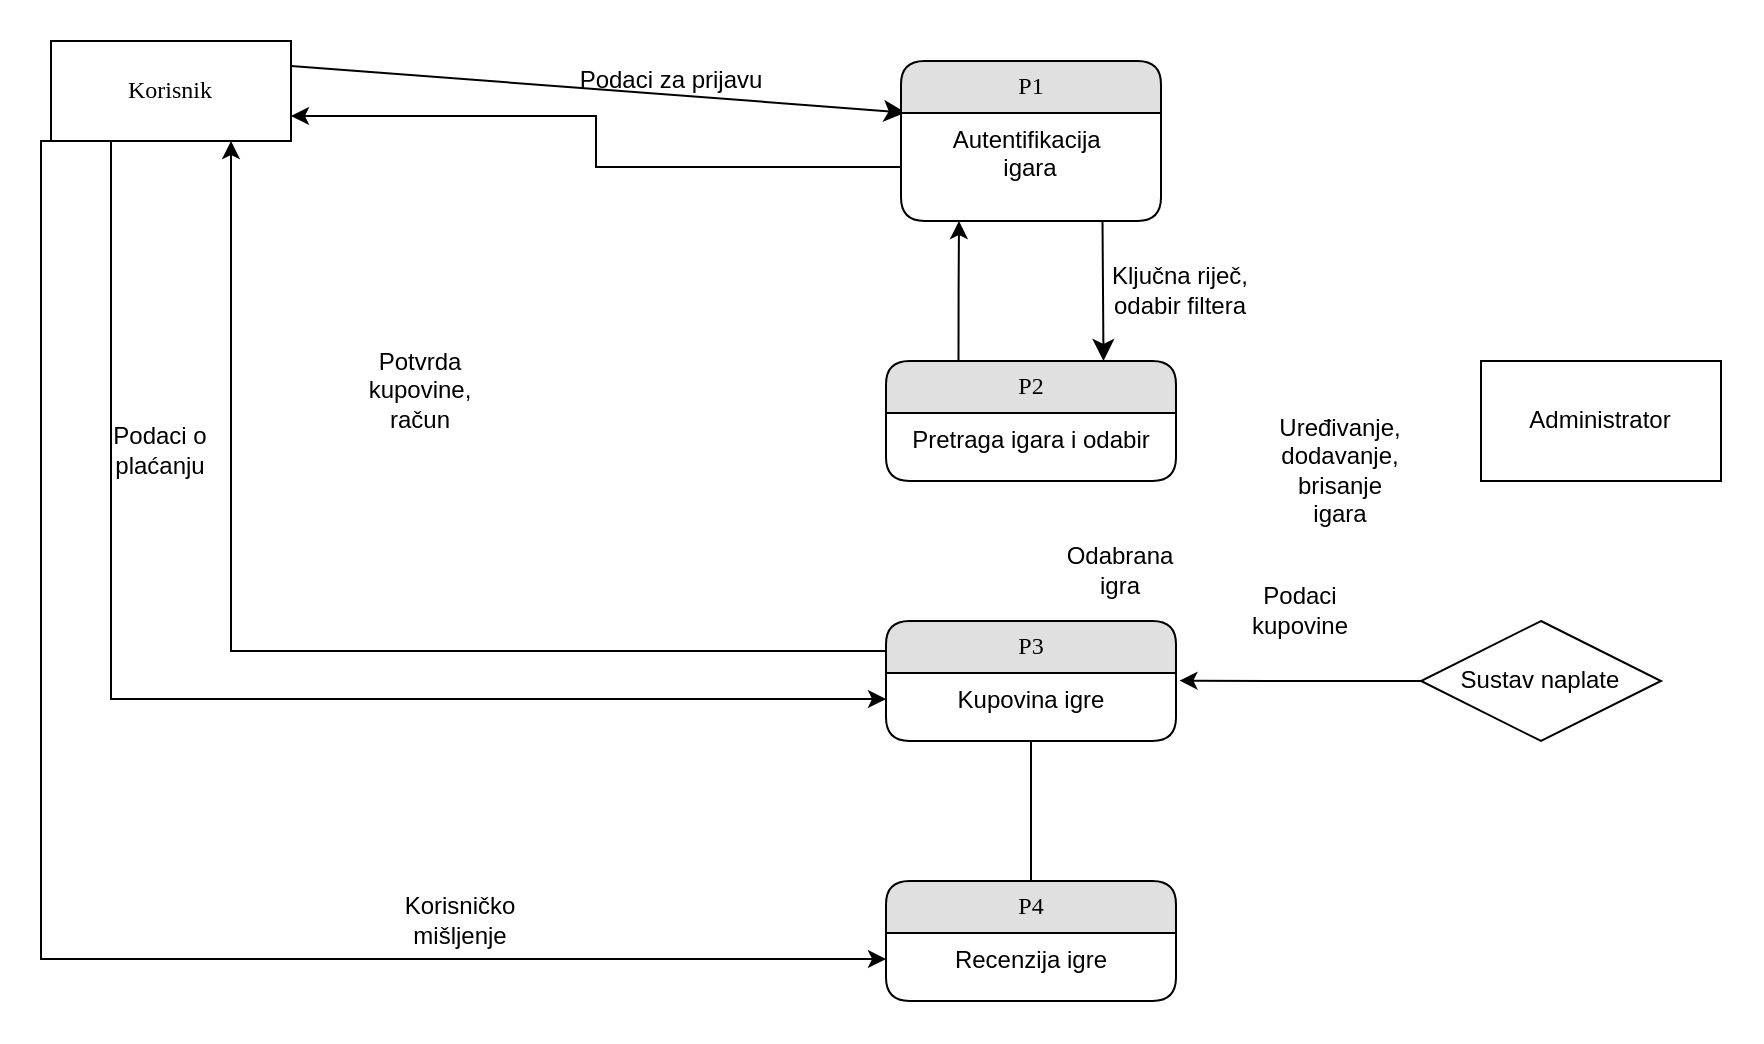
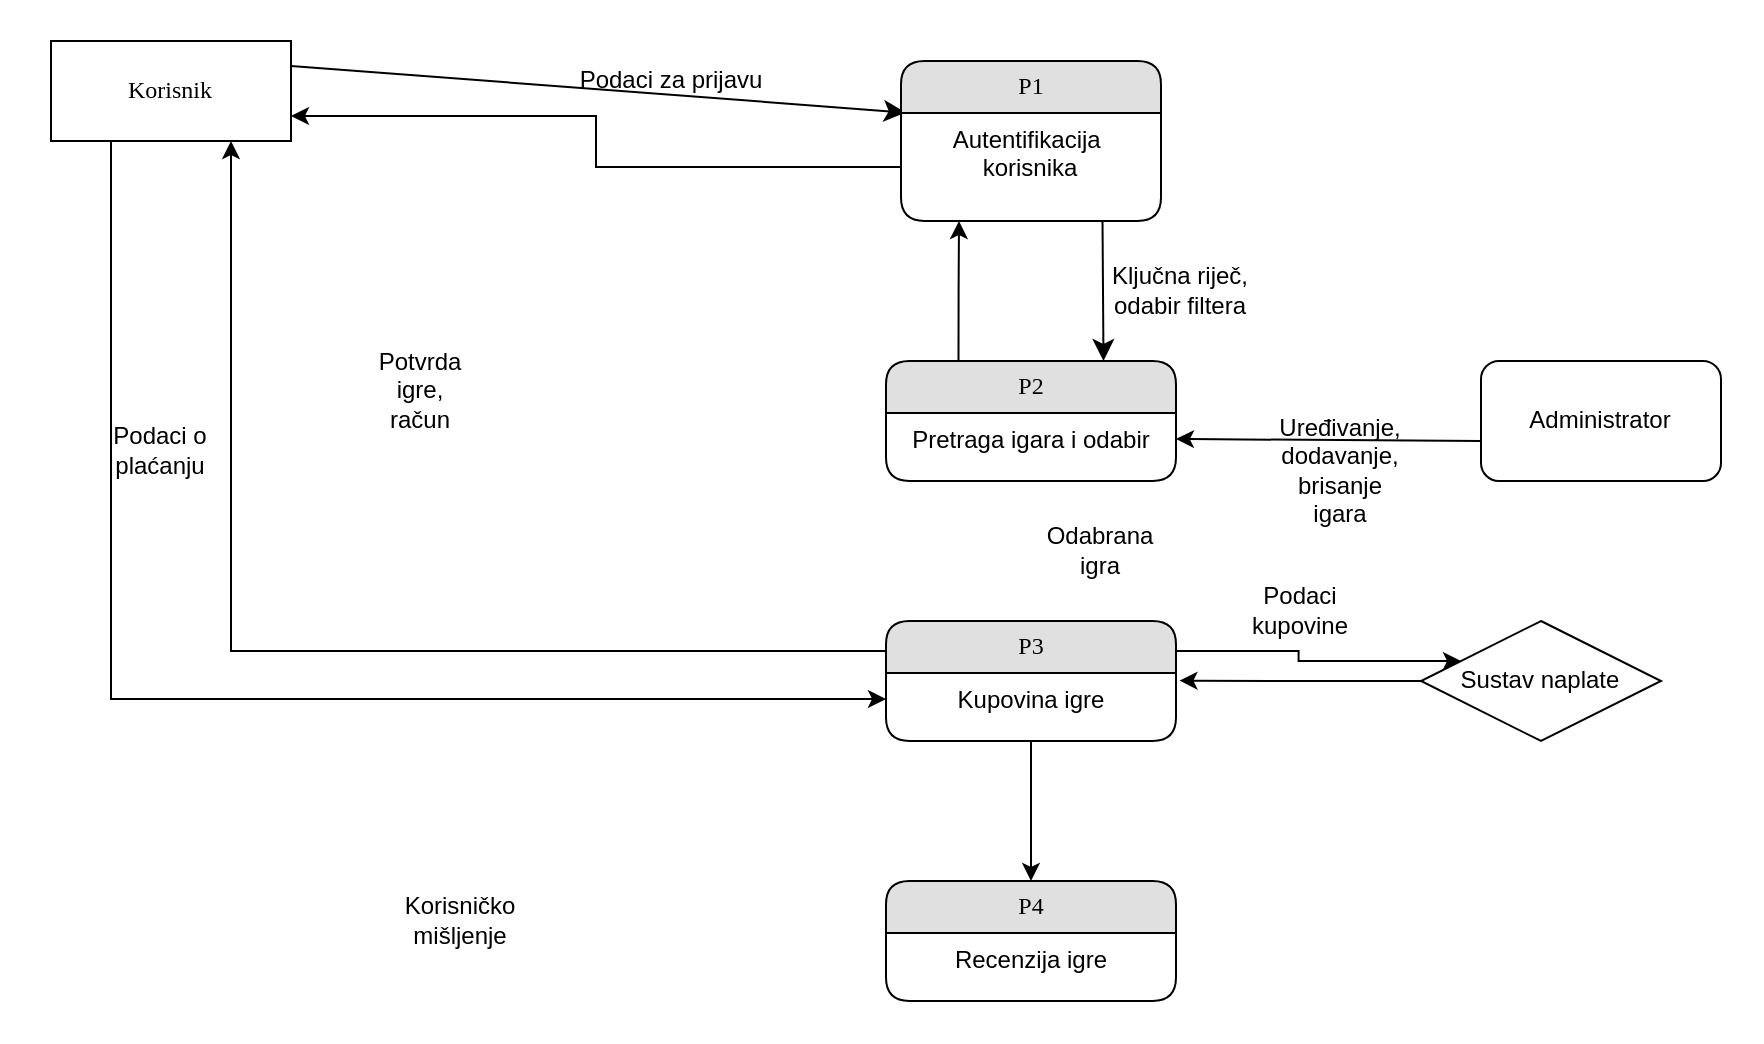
  <mxCell id="0" />
  <mxCell id="1" parent="0" />
  <mxCell id="2" style="edgeStyle=none;html=1;labelBackgroundColor=none;startFill=0;startSize=8;endFill=1;endSize=8;fontFamily=Verdana;fontSize=12;entryX=0.018;entryY=-0.004;entryDx=0;entryDy=0;exitX=1;exitY=0.25;exitDx=0;exitDy=0;entryPerimeter=0;" parent="1" source="5" target="8" edge="1"><mxGeometry relative="1" as="geometry"><mxPoint x="150" y="50" as="sourcePoint" /><mxPoint x="420" y="60" as="targetPoint" /></mxGeometry></mxCell>
  <mxCell id="3" style="edgeStyle=orthogonalEdgeStyle;rounded=0;orthogonalLoop=1;jettySize=auto;html=1;exitX=0.25;exitY=1;exitDx=0;exitDy=0;entryX=0;entryY=0.5;entryDx=0;entryDy=0;" edge="1" parent="1" source="5" target="18"><mxGeometry relative="1" as="geometry" /></mxCell>
- <mxCell id="4" style="edgeStyle=orthogonalEdgeStyle;rounded=0;orthogonalLoop=1;jettySize=auto;html=1;exitX=0;exitY=0.5;exitDx=0;exitDy=0;entryX=0;entryY=0.5;entryDx=0;entryDy=0;" edge="1" parent="1" source="5" target="27"><mxGeometry relative="1" as="geometry"><Array as="points"><mxPoint x="20" y="70" /><mxPoint x="20" y="479" /></Array></mxGeometry></mxCell>
  <mxCell id="5" value="Korisnik" style="whiteSpace=wrap;html=1;rounded=0;shadow=0;comic=0;labelBackgroundColor=none;strokeWidth=1;fontFamily=Verdana;fontSize=12;align=center;" parent="1" vertex="1"><mxGeometry x="25" y="20" width="120" height="50" as="geometry" /></mxCell>
  <mxCell id="6" style="edgeStyle=none;html=1;labelBackgroundColor=none;startFill=0;startSize=8;endFill=1;endSize=8;fontFamily=Verdana;fontSize=12;exitX=0.775;exitY=0.989;exitDx=0;exitDy=0;exitPerimeter=0;entryX=0.75;entryY=0;entryDx=0;entryDy=0;" parent="1" source="8" target="10" edge="1"><mxGeometry relative="1" as="geometry" /></mxCell>
  <mxCell id="7" value="P1" style="swimlane;html=1;fontStyle=0;childLayout=stackLayout;horizontal=1;startSize=26;fillColor=#e0e0e0;horizontalStack=0;resizeParent=1;resizeLast=0;collapsible=1;marginBottom=0;swimlaneFillColor=#ffffff;align=center;rounded=1;shadow=0;comic=0;labelBackgroundColor=none;strokeWidth=1;fontFamily=Verdana;fontSize=12" parent="1" vertex="1"><mxGeometry x="450" y="30" width="130" height="80" as="geometry" /></mxCell>
- <mxCell id="8" value="Autentifikacija&amp;nbsp;&lt;br&gt;igara&lt;br&gt;" style="text;html=1;strokeColor=none;fillColor=none;spacingLeft=4;spacingRight=4;whiteSpace=wrap;overflow=hidden;rotatable=0;points=[[0,0.5],[1,0.5]];portConstraint=eastwest;align=center;" parent="7" vertex="1"><mxGeometry y="26" width="130" height="54" as="geometry" /></mxCell>
+ <mxCell id="8" value="Autentifikacija&amp;nbsp;&lt;br&gt;korisnika&lt;br&gt;" style="text;html=1;strokeColor=none;fillColor=none;spacingLeft=4;spacingRight=4;whiteSpace=wrap;overflow=hidden;rotatable=0;points=[[0,0.5],[1,0.5]];portConstraint=eastwest;align=center;" parent="7" vertex="1"><mxGeometry y="26" width="130" height="54" as="geometry" /></mxCell>
  <mxCell id="9" style="edgeStyle=orthogonalEdgeStyle;rounded=0;orthogonalLoop=1;jettySize=auto;html=1;exitX=0.25;exitY=0;exitDx=0;exitDy=0;entryX=0.223;entryY=1;entryDx=0;entryDy=0;entryPerimeter=0;" edge="1" parent="1" source="10" target="8"><mxGeometry relative="1" as="geometry" /></mxCell>
  <mxCell id="10" value="P2" style="swimlane;html=1;fontStyle=0;childLayout=stackLayout;horizontal=1;startSize=26;fillColor=#e0e0e0;horizontalStack=0;resizeParent=1;resizeLast=0;collapsible=1;marginBottom=0;swimlaneFillColor=#ffffff;align=center;rounded=1;shadow=0;comic=0;labelBackgroundColor=none;strokeWidth=1;fontFamily=Verdana;fontSize=12" parent="1" vertex="1"><mxGeometry x="442.5" y="180" width="145" height="60" as="geometry" /></mxCell>
  <mxCell id="11" value="Pretraga igara i odabir" style="text;html=1;strokeColor=none;fillColor=none;spacingLeft=4;spacingRight=4;whiteSpace=wrap;overflow=hidden;rotatable=0;points=[[0,0.5],[1,0.5]];portConstraint=eastwest;align=center;" parent="10" vertex="1"><mxGeometry y="26" width="145" height="26" as="geometry" /></mxCell>
  <mxCell id="12" style="edgeStyle=orthogonalEdgeStyle;rounded=0;orthogonalLoop=1;jettySize=auto;html=1;exitX=0;exitY=0.5;exitDx=0;exitDy=0;entryX=1;entryY=0.75;entryDx=0;entryDy=0;" edge="1" parent="1" source="8" target="5"><mxGeometry relative="1" as="geometry" /></mxCell>
  <mxCell id="13" value="Podaci za prijavu&lt;br&gt;" style="text;html=1;align=center;verticalAlign=middle;resizable=0;points=[];autosize=1;strokeColor=none;fillColor=none;" vertex="1" parent="1"><mxGeometry x="280" y="25" width="110" height="30" as="geometry" /></mxCell>
  <mxCell id="14" value="Ključna riječ, odabir filtera&lt;br&gt;" style="text;html=1;strokeColor=none;fillColor=none;align=center;verticalAlign=middle;whiteSpace=wrap;rounded=0;" vertex="1" parent="1"><mxGeometry x="550" y="130" width="80" height="30" as="geometry" /></mxCell>
- <mxCell id="16" style="edgeStyle=orthogonalEdgeStyle;rounded=0;orthogonalLoop=1;jettySize=auto;html=1;exitX=0.5;exitY=1;exitDx=0;exitDy=0;entryX=0.5;entryY=0;entryDx=0;entryDy=0;endArrow=none;" edge="1" parent="1" source="17" target="26"><mxGeometry relative="1" as="geometry" /></mxCell>
+ <mxCell id="15" style="edgeStyle=orthogonalEdgeStyle;rounded=0;orthogonalLoop=1;jettySize=auto;html=1;exitX=1;exitY=0.25;exitDx=0;exitDy=0;entryX=0;entryY=0.25;entryDx=0;entryDy=0;" edge="1" parent="1" source="17" target="23"><mxGeometry relative="1" as="geometry" /></mxCell>
+ <mxCell id="16" style="edgeStyle=orthogonalEdgeStyle;rounded=0;orthogonalLoop=1;jettySize=auto;html=1;exitX=0.5;exitY=1;exitDx=0;exitDy=0;entryX=0.5;entryY=0;entryDx=0;entryDy=0;" edge="1" parent="1" source="17" target="26"><mxGeometry relative="1" as="geometry" /></mxCell>
  <mxCell id="17" value="P3" style="swimlane;html=1;fontStyle=0;childLayout=stackLayout;horizontal=1;startSize=26;fillColor=#e0e0e0;horizontalStack=0;resizeParent=1;resizeLast=0;collapsible=1;marginBottom=0;swimlaneFillColor=#ffffff;align=center;rounded=1;shadow=0;comic=0;labelBackgroundColor=none;strokeWidth=1;fontFamily=Verdana;fontSize=12" vertex="1" parent="1"><mxGeometry x="442.5" y="310" width="145" height="60" as="geometry" /></mxCell>
  <mxCell id="18" value="Kupovina igre&lt;br&gt;" style="text;html=1;strokeColor=none;fillColor=none;spacingLeft=4;spacingRight=4;whiteSpace=wrap;overflow=hidden;rotatable=0;points=[[0,0.5],[1,0.5]];portConstraint=eastwest;align=center;" vertex="1" parent="17"><mxGeometry y="26" width="145" height="26" as="geometry" /></mxCell>
  <mxCell id="19" style="edgeStyle=orthogonalEdgeStyle;rounded=0;orthogonalLoop=1;jettySize=auto;html=1;exitX=0;exitY=0.25;exitDx=0;exitDy=0;entryX=0.75;entryY=1;entryDx=0;entryDy=0;" edge="1" parent="1" source="17" target="5"><mxGeometry relative="1" as="geometry" /></mxCell>
- <mxCell id="20" value="Potvrda kupovine,&lt;br&gt;račun" style="text;html=1;strokeColor=none;fillColor=none;align=center;verticalAlign=middle;whiteSpace=wrap;rounded=0;" vertex="1" parent="1"><mxGeometry x="180" y="180" width="60" height="30" as="geometry" /></mxCell>
- <mxCell id="21" value="Odabrana igra" style="text;html=1;strokeColor=none;fillColor=none;align=center;verticalAlign=middle;whiteSpace=wrap;rounded=0;" vertex="1" parent="1"><mxGeometry x="530" y="270" width="60" height="30" as="geometry" /></mxCell>
+ <mxCell id="20" value="Potvrda igre,&lt;br&gt;račun" style="text;html=1;strokeColor=none;fillColor=none;align=center;verticalAlign=middle;whiteSpace=wrap;rounded=0;" vertex="1" parent="1"><mxGeometry x="180" y="180" width="60" height="30" as="geometry" /></mxCell>
+ <mxCell id="21" value="Odabrana igra" style="text;html=1;strokeColor=none;fillColor=none;align=center;verticalAlign=middle;whiteSpace=wrap;rounded=0;" vertex="1" parent="1"><mxGeometry x="520" y="260" width="60" height="30" as="geometry" /></mxCell>
  <mxCell id="22" style="edgeStyle=orthogonalEdgeStyle;rounded=0;orthogonalLoop=1;jettySize=auto;html=1;exitX=0;exitY=0.5;exitDx=0;exitDy=0;entryX=1.012;entryY=0.146;entryDx=0;entryDy=0;entryPerimeter=0;" edge="1" parent="1" source="23" target="18"><mxGeometry relative="1" as="geometry" /></mxCell>
  <mxCell id="23" value="Sustav naplate" style="rhombus;whiteSpace=wrap;html=1;" vertex="1" parent="1"><mxGeometry x="710" y="310" width="120" height="60" as="geometry" /></mxCell>
  <mxCell id="24" value="Podaci o plaćanju" style="text;html=1;strokeColor=none;fillColor=none;align=center;verticalAlign=middle;whiteSpace=wrap;rounded=0;" vertex="1" parent="1"><mxGeometry x="50" y="210" width="60" height="30" as="geometry" /></mxCell>
  <mxCell id="25" value="Podaci kupovine" style="text;html=1;strokeColor=none;fillColor=none;align=center;verticalAlign=middle;whiteSpace=wrap;rounded=0;" vertex="1" parent="1"><mxGeometry x="620" y="290" width="60" height="30" as="geometry" /></mxCell>
  <mxCell id="26" value="P4" style="swimlane;html=1;fontStyle=0;childLayout=stackLayout;horizontal=1;startSize=26;fillColor=#e0e0e0;horizontalStack=0;resizeParent=1;resizeLast=0;collapsible=1;marginBottom=0;swimlaneFillColor=#ffffff;align=center;rounded=1;shadow=0;comic=0;labelBackgroundColor=none;strokeWidth=1;fontFamily=Verdana;fontSize=12" vertex="1" parent="1"><mxGeometry x="442.5" y="440" width="145" height="60" as="geometry" /></mxCell>
  <mxCell id="27" value="Recenzija igre" style="text;html=1;strokeColor=none;fillColor=none;spacingLeft=4;spacingRight=4;whiteSpace=wrap;overflow=hidden;rotatable=0;points=[[0,0.5],[1,0.5]];portConstraint=eastwest;align=center;" vertex="1" parent="26"><mxGeometry y="26" width="145" height="26" as="geometry" /></mxCell>
  <mxCell id="28" value="Korisničko mišljenje" style="text;html=1;strokeColor=none;fillColor=none;align=center;verticalAlign=middle;whiteSpace=wrap;rounded=0;" vertex="1" parent="1"><mxGeometry x="200" y="445" width="60" height="30" as="geometry" /></mxCell>
- <mxCell id="30" value="Administrator" style="rounded=0;whiteSpace=wrap;html=1;" vertex="1" parent="1"><mxGeometry x="740" y="180" width="120" height="60" as="geometry" /></mxCell>
+ <mxCell id="29" style="edgeStyle=orthogonalEdgeStyle;rounded=0;orthogonalLoop=1;jettySize=auto;html=1;exitX=0;exitY=0.75;exitDx=0;exitDy=0;entryX=1;entryY=0.5;entryDx=0;entryDy=0;" edge="1" parent="1" source="30" target="11"><mxGeometry relative="1" as="geometry"><Array as="points"><mxPoint x="740" y="220" /><mxPoint x="587" y="220" /></Array></mxGeometry></mxCell>
+ <mxCell id="30" value="Administrator" style="whiteSpace=wrap;html=1;rounded=1;" vertex="1" parent="1"><mxGeometry x="740" y="180" width="120" height="60" as="geometry" /></mxCell>
  <mxCell id="31" value="Uređivanje, dodavanje,&lt;br&gt;brisanje igara" style="text;html=1;strokeColor=none;fillColor=none;align=center;verticalAlign=middle;whiteSpace=wrap;rounded=0;" vertex="1" parent="1"><mxGeometry x="640" y="220" width="60" height="30" as="geometry" /></mxCell>
